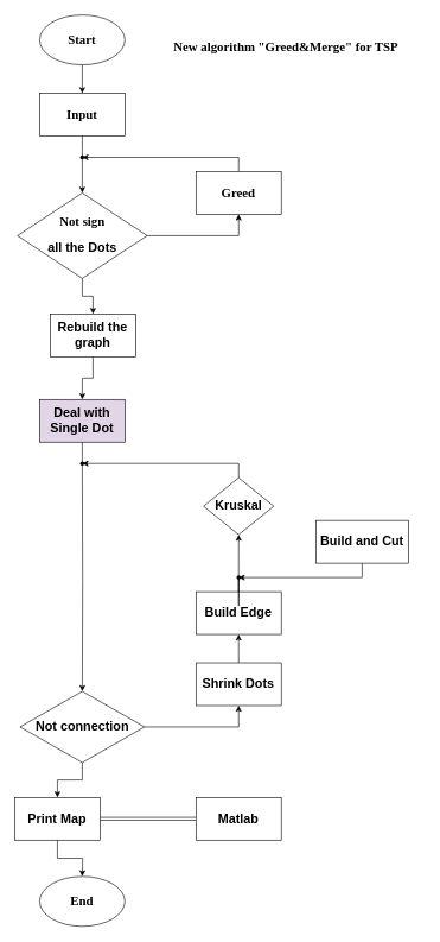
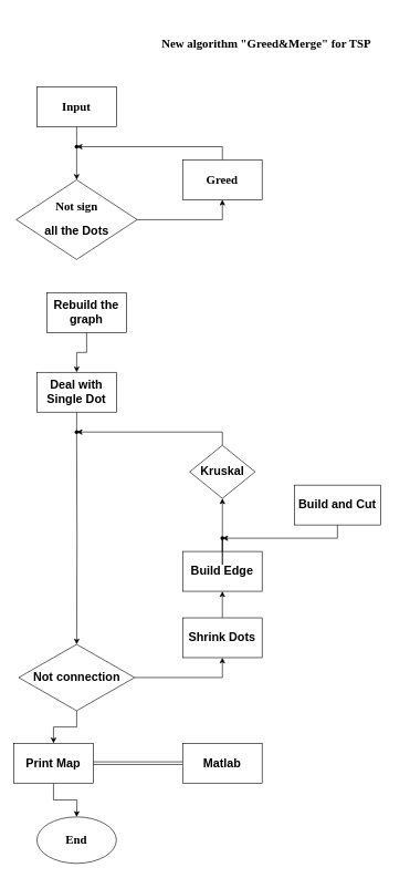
  <mxCell id="0" />
  <mxCell id="1" parent="0" />
  <mxCell id="2" value="" style="edgeStyle=orthogonalEdgeStyle;rounded=0;orthogonalLoop=1;jettySize=auto;html=1;startArrow=none;" parent="1" source="9" target="6" edge="1"><mxGeometry relative="1" as="geometry" /></mxCell>
  <mxCell id="3" value="&lt;h2&gt;&lt;font face=&quot;Comic Sans MS&quot;&gt;Input&lt;/font&gt;&lt;/h2&gt;" style="rounded=0;whiteSpace=wrap;html=1;" parent="1" vertex="1"><mxGeometry x="55.25" y="130" width="120" height="60" as="geometry" /></mxCell>
  <mxCell id="4" value="" style="edgeStyle=orthogonalEdgeStyle;rounded=0;orthogonalLoop=1;jettySize=auto;html=1;entryX=0.5;entryY=1;entryDx=0;entryDy=0;" parent="1" source="6" target="8" edge="1"><mxGeometry relative="1" as="geometry" /></mxCell>
- <mxCell id="5" value="" style="edgeStyle=orthogonalEdgeStyle;rounded=0;orthogonalLoop=1;jettySize=auto;html=1;" parent="1" source="6" target="12" edge="1"><mxGeometry relative="1" as="geometry" /></mxCell>
  <mxCell id="6" value="&lt;p style=&quot;line-height: 40%&quot;&gt;&lt;/p&gt;&lt;h2&gt;&lt;font face=&quot;Comic Sans MS&quot;&gt;Not sign&lt;/font&gt;&lt;/h2&gt;&lt;h2&gt;all the Dots&lt;/h2&gt;&lt;p&gt;&lt;/p&gt;" style="rhombus;whiteSpace=wrap;html=1;rounded=0;" parent="1" vertex="1"><mxGeometry x="24" y="270" width="182.5" height="120" as="geometry" /></mxCell>
  <mxCell id="7" value="" style="edgeStyle=orthogonalEdgeStyle;rounded=0;orthogonalLoop=1;jettySize=auto;html=1;exitX=0.5;exitY=0;exitDx=0;exitDy=0;" parent="1" source="8" target="9" edge="1"><mxGeometry relative="1" as="geometry"><Array as="points"><mxPoint x="335" y="220" /></Array></mxGeometry></mxCell>
  <mxCell id="8" value="&lt;h2&gt;&lt;font face=&quot;Comic Sans MS&quot;&gt;Greed&lt;/font&gt;&lt;/h2&gt;" style="whiteSpace=wrap;html=1;rounded=0;" parent="1" vertex="1"><mxGeometry x="275.25" y="240" width="120" height="60" as="geometry" /></mxCell>
  <mxCell id="9" value="" style="shape=waypoint;size=6;pointerEvents=1;points=[];fillColor=#ffffff;resizable=0;rotatable=0;perimeter=centerPerimeter;snapToPoint=1;rounded=0;" parent="1" vertex="1"><mxGeometry x="95.25" y="200" width="40" height="40" as="geometry" /></mxCell>
  <mxCell id="10" value="" style="edgeStyle=orthogonalEdgeStyle;rounded=0;orthogonalLoop=1;jettySize=auto;html=1;endArrow=none;" parent="1" source="3" edge="1"><mxGeometry relative="1" as="geometry"><mxPoint x="115.25" y="190" as="sourcePoint" /><mxPoint x="115.25" y="220" as="targetPoint" /></mxGeometry></mxCell>
  <mxCell id="11" value="" style="edgeStyle=orthogonalEdgeStyle;rounded=0;orthogonalLoop=1;jettySize=auto;html=1;" parent="1" source="12" target="14" edge="1"><mxGeometry relative="1" as="geometry" /></mxCell>
  <mxCell id="12" value="&lt;h2&gt;Rebuild the graph&lt;/h2&gt;" style="whiteSpace=wrap;html=1;rounded=0;" parent="1" vertex="1"><mxGeometry x="70.25" y="440" width="120" height="60" as="geometry" /></mxCell>
  <mxCell id="13" value="" style="edgeStyle=orthogonalEdgeStyle;rounded=0;orthogonalLoop=1;jettySize=auto;html=1;startArrow=none;" parent="1" target="17" edge="1"><mxGeometry relative="1" as="geometry"><mxPoint x="115.25" y="660" as="sourcePoint" /></mxGeometry></mxCell>
- <mxCell id="14" value="&lt;h2&gt;Deal with Single Dot&lt;/h2&gt;" style="whiteSpace=wrap;html=1;rounded=0;fillColor=#e1d5e7;" parent="1" vertex="1"><mxGeometry x="55.25" y="560" width="120" height="60" as="geometry" /></mxCell>
+ <mxCell id="14" value="&lt;h2&gt;Deal with Single Dot&lt;/h2&gt;" style="whiteSpace=wrap;html=1;rounded=0;" parent="1" vertex="1"><mxGeometry x="55.25" y="560" width="120" height="60" as="geometry" /></mxCell>
  <mxCell id="15" value="" style="edgeStyle=orthogonalEdgeStyle;rounded=0;orthogonalLoop=1;jettySize=auto;html=1;entryX=0.5;entryY=1;entryDx=0;entryDy=0;" parent="1" source="17" target="19" edge="1"><mxGeometry relative="1" as="geometry" /></mxCell>
  <mxCell id="16" value="" style="edgeStyle=orthogonalEdgeStyle;rounded=0;orthogonalLoop=1;jettySize=auto;html=1;" parent="1" source="17" target="33" edge="1"><mxGeometry relative="1" as="geometry" /></mxCell>
  <mxCell id="17" value="&lt;h2&gt;Not connection&lt;/h2&gt;" style="rhombus;whiteSpace=wrap;html=1;rounded=0;" parent="1" vertex="1"><mxGeometry x="27.75" y="970" width="175" height="100" as="geometry" /></mxCell>
  <mxCell id="18" value="" style="edgeStyle=orthogonalEdgeStyle;rounded=0;orthogonalLoop=1;jettySize=auto;html=1;" parent="1" source="19" target="21" edge="1"><mxGeometry relative="1" as="geometry" /></mxCell>
  <mxCell id="19" value="&lt;h2&gt;Shrink Dots&lt;/h2&gt;" style="rounded=0;whiteSpace=wrap;html=1;" parent="1" vertex="1"><mxGeometry x="275.25" y="930" width="120" height="60" as="geometry" /></mxCell>
  <mxCell id="20" value="" style="edgeStyle=orthogonalEdgeStyle;rounded=0;orthogonalLoop=1;jettySize=auto;html=1;startArrow=none;" parent="1" source="27" target="24" edge="1"><mxGeometry relative="1" as="geometry" /></mxCell>
  <mxCell id="21" value="&lt;h2&gt;Build Edge&lt;/h2&gt;" style="rounded=0;whiteSpace=wrap;html=1;" parent="1" vertex="1"><mxGeometry x="275.26" y="830" width="120" height="60" as="geometry" /></mxCell>
  <mxCell id="22" value="" style="edgeStyle=orthogonalEdgeStyle;rounded=0;orthogonalLoop=1;jettySize=auto;html=1;endArrow=none;startArrow=none;" parent="1" source="29" edge="1"><mxGeometry relative="1" as="geometry"><mxPoint x="115.25" y="625" as="sourcePoint" /><mxPoint x="115.25" y="660" as="targetPoint" /></mxGeometry></mxCell>
  <mxCell id="23" value="" style="edgeStyle=orthogonalEdgeStyle;rounded=0;orthogonalLoop=1;jettySize=auto;html=1;" parent="1" source="24" target="29" edge="1"><mxGeometry relative="1" as="geometry"><Array as="points"><mxPoint x="335" y="650" /></Array></mxGeometry></mxCell>
  <mxCell id="24" value="&lt;h2&gt;Kruskal&lt;/h2&gt;" style="rhombus;whiteSpace=wrap;html=1;rounded=0;" parent="1" vertex="1"><mxGeometry x="285.88" y="670" width="98.75" height="80" as="geometry" /></mxCell>
  <mxCell id="25" value="" style="edgeStyle=orthogonalEdgeStyle;rounded=0;orthogonalLoop=1;jettySize=auto;html=1;" parent="1" source="26" target="27" edge="1"><mxGeometry relative="1" as="geometry"><Array as="points"><mxPoint x="509" y="810" /></Array></mxGeometry></mxCell>
  <mxCell id="26" value="&lt;h2&gt;Build and Cut&lt;/h2&gt;" style="whiteSpace=wrap;html=1;rounded=0;" parent="1" vertex="1"><mxGeometry x="444" y="730" width="130" height="60" as="geometry" /></mxCell>
  <mxCell id="27" value="" style="shape=waypoint;size=6;pointerEvents=1;points=[];fillColor=#ffffff;resizable=0;rotatable=0;perimeter=centerPerimeter;snapToPoint=1;rounded=0;" parent="1" vertex="1"><mxGeometry x="315.25" y="790" width="40" height="40" as="geometry" /></mxCell>
  <mxCell id="28" value="" style="edgeStyle=orthogonalEdgeStyle;rounded=0;orthogonalLoop=1;jettySize=auto;html=1;endArrow=none;" parent="1" source="21" target="27" edge="1"><mxGeometry relative="1" as="geometry"><mxPoint x="335.3" y="830" as="sourcePoint" /><mxPoint x="335.3" y="749.964" as="targetPoint" /></mxGeometry></mxCell>
  <mxCell id="29" value="" style="shape=waypoint;size=6;pointerEvents=1;points=[];fillColor=#ffffff;resizable=0;rotatable=0;perimeter=centerPerimeter;snapToPoint=1;rounded=0;" parent="1" vertex="1"><mxGeometry x="95.245" y="630" width="40" height="40" as="geometry" /></mxCell>
  <mxCell id="30" value="" style="edgeStyle=orthogonalEdgeStyle;rounded=0;orthogonalLoop=1;jettySize=auto;html=1;endArrow=none;" parent="1" source="14" target="29" edge="1"><mxGeometry relative="1" as="geometry"><mxPoint x="115.333" y="625" as="sourcePoint" /><mxPoint x="115.25" y="660" as="targetPoint" /></mxGeometry></mxCell>
  <mxCell id="31" value="" style="edgeStyle=orthogonalEdgeStyle;rounded=0;orthogonalLoop=1;jettySize=auto;html=1;" parent="1" source="33" edge="1"><mxGeometry relative="1" as="geometry"><mxPoint x="115.25" y="1230" as="targetPoint" /></mxGeometry></mxCell>
  <mxCell id="32" value="" style="edgeStyle=orthogonalEdgeStyle;rounded=0;orthogonalLoop=1;jettySize=auto;html=1;shape=link;" parent="1" source="33" target="34" edge="1"><mxGeometry relative="1" as="geometry" /></mxCell>
  <mxCell id="33" value="&lt;h2&gt;Print Map&lt;/h2&gt;" style="rounded=0;whiteSpace=wrap;html=1;" parent="1" vertex="1"><mxGeometry x="20.25" y="1119" width="120" height="60" as="geometry" /></mxCell>
  <mxCell id="34" value="&lt;h2&gt;Matlab&lt;/h2&gt;" style="whiteSpace=wrap;html=1;rounded=0;" parent="1" vertex="1"><mxGeometry x="275.26" y="1119" width="120" height="60" as="geometry" /></mxCell>
- <mxCell id="35" style="edgeStyle=orthogonalEdgeStyle;rounded=0;orthogonalLoop=1;jettySize=auto;html=1;entryX=0.5;entryY=0;entryDx=0;entryDy=0;" parent="1" source="36" target="3" edge="1"><mxGeometry relative="1" as="geometry" /></mxCell>
- <mxCell id="36" value="&lt;h2&gt;&lt;font face=&quot;Comic Sans MS&quot;&gt;Start&lt;/font&gt;&lt;/h2&gt;" style="ellipse;whiteSpace=wrap;html=1;" parent="1" vertex="1"><mxGeometry x="55.25" y="20" width="120" height="70" as="geometry" /></mxCell>
  <mxCell id="37" value="&lt;h2&gt;&lt;font face=&quot;Comic Sans MS&quot;&gt;End&lt;/font&gt;&lt;/h2&gt;" style="ellipse;whiteSpace=wrap;html=1;" parent="1" vertex="1"><mxGeometry x="55.25" y="1230" width="120" height="70" as="geometry" /></mxCell>
  <mxCell id="38" value="&lt;h2&gt;&lt;font face=&quot;Comic Sans MS&quot;&gt;New algorithm &quot;Greed&amp;amp;Merge&quot; for TSP&lt;/font&gt;&lt;/h2&gt;" style="text;html=1;strokeColor=none;fillColor=none;align=center;verticalAlign=middle;whiteSpace=wrap;rounded=0;" parent="1" vertex="1"><mxGeometry x="206.5" y="20" width="390" height="90" as="geometry" /></mxCell>
